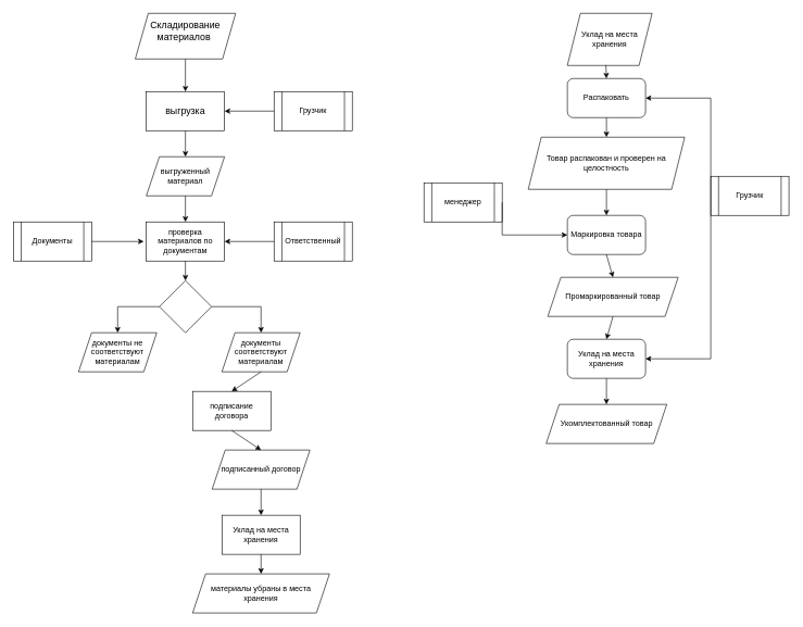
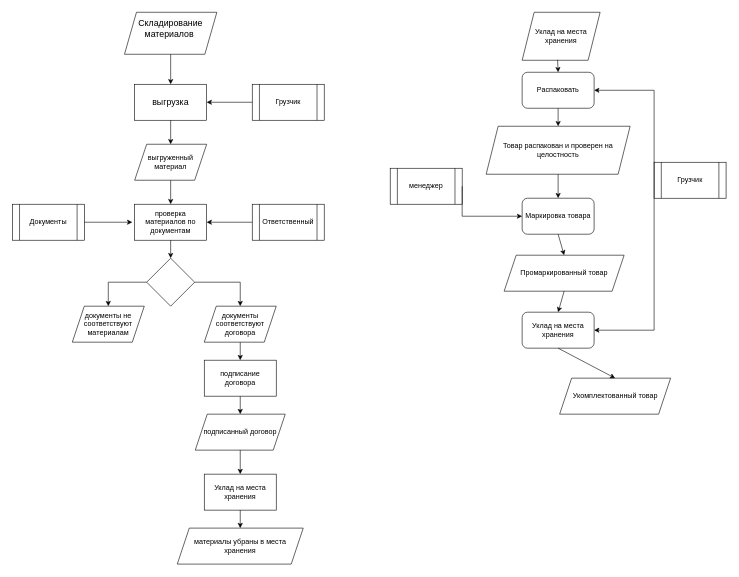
  <mxCell id="0" />
  <mxCell id="1" parent="0" />
  <mxCell id="2" value="&lt;span style=&quot;font-size:11.0pt;mso-bidi-font-size:14.0pt;&lt;br/&gt;line-height:107%;font-family:&amp;quot;Calibri&amp;quot;,sans-serif;mso-ascii-theme-font:minor-latin;&lt;br/&gt;mso-fareast-font-family:DengXian;mso-fareast-theme-font:minor-fareast;&lt;br/&gt;mso-hansi-theme-font:minor-latin;mso-bidi-font-family:&amp;quot;Cordia New&amp;quot;;mso-bidi-theme-font:&lt;br/&gt;minor-bidi;mso-ansi-language:RU;mso-fareast-language:ZH-CN;mso-bidi-language:&lt;br/&gt;TH&quot;&gt;выгрузка&lt;/span&gt;" style="rounded=0;whiteSpace=wrap;html=1;" vertex="1" parent="1"><mxGeometry x="224" y="140" width="120" height="60" as="geometry" /></mxCell>
  <mxCell id="3" value="Документы" style="shape=process;whiteSpace=wrap;html=1;backgroundOutline=1;" vertex="1" parent="1"><mxGeometry x="20" y="340" width="120" height="60" as="geometry" /></mxCell>
  <mxCell id="4" value="Ответственный" style="shape=process;whiteSpace=wrap;html=1;backgroundOutline=1;" vertex="1" parent="1"><mxGeometry x="420" y="340" width="120" height="60" as="geometry" /></mxCell>
  <mxCell id="5" value="Грузчик" style="shape=process;whiteSpace=wrap;html=1;backgroundOutline=1;" vertex="1" parent="1"><mxGeometry x="420" y="140" width="120" height="60" as="geometry" /></mxCell>
  <mxCell id="6" value="&#10;&lt;span style=&quot;color: rgb(0, 0, 0); font-family: Calibri, sans-serif; font-size: 14.667px; font-style: normal; font-variant-ligatures: normal; font-variant-caps: normal; font-weight: 400; letter-spacing: normal; orphans: 2; text-align: center; text-indent: 0px; text-transform: none; widows: 2; word-spacing: 0px; -webkit-text-stroke-width: 0px; white-space: normal; background-color: rgb(251, 251, 251); text-decoration-thickness: initial; text-decoration-style: initial; text-decoration-color: initial; display: inline !important; float: none;&quot;&gt;Складирование материалов&amp;nbsp;&lt;/span&gt;&#10;&#10;" style="shape=parallelogram;perimeter=parallelogramPerimeter;whiteSpace=wrap;html=1;fixedSize=1;" vertex="1" parent="1"><mxGeometry x="207" y="20" width="154" height="70" as="geometry" /></mxCell>
  <mxCell id="7" value="" style="endArrow=classic;html=1;rounded=0;exitX=0;exitY=0.5;exitDx=0;exitDy=0;entryX=1;entryY=0.5;entryDx=0;entryDy=0;" edge="1" parent="1" source="5" target="2"><mxGeometry width="50" height="50" relative="1" as="geometry"><mxPoint x="330" y="420" as="sourcePoint" /><mxPoint x="380" y="370" as="targetPoint" /></mxGeometry></mxCell>
  <mxCell id="8" value="" style="endArrow=classic;html=1;rounded=0;exitX=0.5;exitY=1;exitDx=0;exitDy=0;" edge="1" parent="1" source="6" target="2"><mxGeometry width="50" height="50" relative="1" as="geometry"><mxPoint x="210" y="420" as="sourcePoint" /><mxPoint x="260" y="370" as="targetPoint" /></mxGeometry></mxCell>
  <mxCell id="9" value="выгруженный материал" style="shape=parallelogram;perimeter=parallelogramPerimeter;whiteSpace=wrap;html=1;fixedSize=1;" vertex="1" parent="1"><mxGeometry x="224" y="240" width="120" height="60" as="geometry" /></mxCell>
  <mxCell id="10" value="" style="endArrow=classic;html=1;rounded=0;exitX=0.5;exitY=1;exitDx=0;exitDy=0;" edge="1" parent="1" source="2" target="9"><mxGeometry width="50" height="50" relative="1" as="geometry"><mxPoint x="210" y="420" as="sourcePoint" /><mxPoint x="260" y="370" as="targetPoint" /></mxGeometry></mxCell>
  <mxCell id="11" value="проверка материалов по документам" style="rounded=0;whiteSpace=wrap;html=1;" vertex="1" parent="1"><mxGeometry x="224" y="340" width="120" height="60" as="geometry" /></mxCell>
  <mxCell id="12" value="" style="endArrow=classic;html=1;rounded=0;entryX=0.5;entryY=0;entryDx=0;entryDy=0;exitX=0.5;exitY=1;exitDx=0;exitDy=0;" edge="1" parent="1" source="9" target="11"><mxGeometry width="50" height="50" relative="1" as="geometry"><mxPoint x="210" y="420" as="sourcePoint" /><mxPoint x="260" y="370" as="targetPoint" /></mxGeometry></mxCell>
  <mxCell id="13" value="" style="endArrow=classic;html=1;rounded=0;exitX=0;exitY=0.5;exitDx=0;exitDy=0;entryX=1;entryY=0.5;entryDx=0;entryDy=0;" edge="1" parent="1" source="4" target="11"><mxGeometry width="50" height="50" relative="1" as="geometry"><mxPoint x="210" y="420" as="sourcePoint" /><mxPoint x="350" y="370" as="targetPoint" /></mxGeometry></mxCell>
  <mxCell id="14" value="" style="endArrow=classic;html=1;rounded=0;exitX=1;exitY=0.5;exitDx=0;exitDy=0;" edge="1" parent="1" source="3"><mxGeometry width="50" height="50" relative="1" as="geometry"><mxPoint x="210" y="420" as="sourcePoint" /><mxPoint x="220" y="370" as="targetPoint" /></mxGeometry></mxCell>
  <mxCell id="15" value="" style="rhombus;whiteSpace=wrap;html=1;" vertex="1" parent="1"><mxGeometry x="244" y="430" width="80" height="80" as="geometry" /></mxCell>
  <mxCell id="16" value="" style="endArrow=classic;html=1;rounded=0;entryX=0.5;entryY=0;entryDx=0;entryDy=0;exitX=0.5;exitY=1;exitDx=0;exitDy=0;" edge="1" parent="1" source="11" target="15"><mxGeometry width="50" height="50" relative="1" as="geometry"><mxPoint x="210" y="420" as="sourcePoint" /><mxPoint x="260" y="370" as="targetPoint" /></mxGeometry></mxCell>
  <mxCell id="17" value="документы не соответствуют материалам" style="shape=parallelogram;perimeter=parallelogramPerimeter;whiteSpace=wrap;html=1;fixedSize=1;" vertex="1" parent="1"><mxGeometry x="120" y="510" width="120" height="60" as="geometry" /></mxCell>
- <mxCell id="18" value="документы соответствуют материалам" style="shape=parallelogram;perimeter=parallelogramPerimeter;whiteSpace=wrap;html=1;fixedSize=1;" vertex="1" parent="1"><mxGeometry x="340" y="510" width="120" height="60" as="geometry" /></mxCell>
+ <mxCell id="18" value="документы соответствуют договора" style="shape=parallelogram;perimeter=parallelogramPerimeter;whiteSpace=wrap;html=1;fixedSize=1;" vertex="1" parent="1"><mxGeometry x="340" y="510" width="120" height="60" as="geometry" /></mxCell>
  <mxCell id="19" value="" style="endArrow=classic;html=1;rounded=0;exitX=0;exitY=0.5;exitDx=0;exitDy=0;entryX=0.5;entryY=0;entryDx=0;entryDy=0;" edge="1" parent="1" source="15" target="17"><mxGeometry width="50" height="50" relative="1" as="geometry"><mxPoint x="240" y="470" as="sourcePoint" /><mxPoint x="260" y="370" as="targetPoint" /><Array as="points"><mxPoint x="180" y="470" /></Array></mxGeometry></mxCell>
  <mxCell id="20" value="" style="endArrow=classic;html=1;rounded=0;exitX=1;exitY=0.5;exitDx=0;exitDy=0;entryX=0.5;entryY=0;entryDx=0;entryDy=0;" edge="1" parent="1" source="15" target="18"><mxGeometry width="50" height="50" relative="1" as="geometry"><mxPoint x="210" y="420" as="sourcePoint" /><mxPoint x="260" y="370" as="targetPoint" /><Array as="points"><mxPoint x="400" y="470" /></Array></mxGeometry></mxCell>
- <mxCell id="21" value="подписание договора" style="rounded=0;whiteSpace=wrap;html=1;" vertex="1" parent="1"><mxGeometry x="295" y="600" width="120" height="60" as="geometry" /></mxCell>
+ <mxCell id="21" value="подписание договора" style="rounded=0;whiteSpace=wrap;html=1;" vertex="1" parent="1"><mxGeometry x="340" y="600" width="120" height="60" as="geometry" /></mxCell>
  <mxCell id="22" value="" style="endArrow=classic;html=1;rounded=0;entryX=0.5;entryY=0;entryDx=0;entryDy=0;exitX=0.5;exitY=1;exitDx=0;exitDy=0;" edge="1" parent="1" source="18" target="21"><mxGeometry width="50" height="50" relative="1" as="geometry"><mxPoint x="220" y="560" as="sourcePoint" /><mxPoint x="270" y="510" as="targetPoint" /></mxGeometry></mxCell>
  <mxCell id="23" value="подписанный договор" style="shape=parallelogram;perimeter=parallelogramPerimeter;whiteSpace=wrap;html=1;fixedSize=1;" vertex="1" parent="1"><mxGeometry x="325" y="690" width="150" height="60" as="geometry" /></mxCell>
  <mxCell id="24" value="" style="endArrow=classic;html=1;rounded=0;entryX=0.5;entryY=0;entryDx=0;entryDy=0;exitX=0.5;exitY=1;exitDx=0;exitDy=0;" edge="1" parent="1" source="21" target="23"><mxGeometry width="50" height="50" relative="1" as="geometry"><mxPoint x="220" y="560" as="sourcePoint" /><mxPoint x="270" y="510" as="targetPoint" /></mxGeometry></mxCell>
  <mxCell id="25" value="Уклад на места хранения" style="rounded=0;whiteSpace=wrap;html=1;" vertex="1" parent="1"><mxGeometry x="340" y="790" width="120" height="60" as="geometry" /></mxCell>
  <mxCell id="26" value="" style="endArrow=classic;html=1;rounded=0;entryX=0.5;entryY=0;entryDx=0;entryDy=0;exitX=0.5;exitY=1;exitDx=0;exitDy=0;" edge="1" parent="1" source="23" target="25"><mxGeometry width="50" height="50" relative="1" as="geometry"><mxPoint x="220" y="670" as="sourcePoint" /><mxPoint x="270" y="620" as="targetPoint" /></mxGeometry></mxCell>
  <mxCell id="27" value="материалы убраны в места хранения" style="shape=parallelogram;perimeter=parallelogramPerimeter;whiteSpace=wrap;html=1;fixedSize=1;" vertex="1" parent="1"><mxGeometry x="295" y="880" width="210" height="60" as="geometry" /></mxCell>
  <mxCell id="28" value="" style="endArrow=classic;html=1;rounded=0;entryX=0.5;entryY=0;entryDx=0;entryDy=0;exitX=0.5;exitY=1;exitDx=0;exitDy=0;" edge="1" parent="1" source="25" target="27"><mxGeometry width="50" height="50" relative="1" as="geometry"><mxPoint x="230" y="690" as="sourcePoint" /><mxPoint x="280" y="640" as="targetPoint" /></mxGeometry></mxCell>
  <mxCell id="29" value="Уклад на места хранения" style="shape=parallelogram;perimeter=parallelogramPerimeter;whiteSpace=wrap;html=1;fixedSize=1;" vertex="1" parent="1"><mxGeometry x="870" y="20" width="130" height="80" as="geometry" /></mxCell>
  <mxCell id="30" value="Распаковать" style="rounded=1;whiteSpace=wrap;html=1;" vertex="1" parent="1"><mxGeometry x="870" y="120" width="120" height="60" as="geometry" /></mxCell>
  <mxCell id="31" value="Товар распакован и проверен на целостность" style="shape=parallelogram;perimeter=parallelogramPerimeter;whiteSpace=wrap;html=1;fixedSize=1;" vertex="1" parent="1"><mxGeometry x="810" y="210" width="240" height="80" as="geometry" /></mxCell>
  <mxCell id="32" value="" style="endArrow=classic;html=1;rounded=0;exitX=0.455;exitY=0.992;exitDx=0;exitDy=0;exitPerimeter=0;entryX=0.5;entryY=0;entryDx=0;entryDy=0;" edge="1" parent="1" source="29" target="30"><mxGeometry width="50" height="50" relative="1" as="geometry"><mxPoint x="850" y="340" as="sourcePoint" /><mxPoint x="900" y="290" as="targetPoint" /></mxGeometry></mxCell>
  <mxCell id="33" value="" style="endArrow=classic;html=1;rounded=0;entryX=0.5;entryY=0;entryDx=0;entryDy=0;exitX=0.5;exitY=1;exitDx=0;exitDy=0;" edge="1" parent="1" source="30" target="31"><mxGeometry width="50" height="50" relative="1" as="geometry"><mxPoint x="850" y="340" as="sourcePoint" /><mxPoint x="900" y="290" as="targetPoint" /></mxGeometry></mxCell>
  <mxCell id="34" value="Маркировка товара" style="rounded=1;whiteSpace=wrap;html=1;" vertex="1" parent="1"><mxGeometry x="870" y="330" width="120" height="60" as="geometry" /></mxCell>
  <mxCell id="35" value="" style="endArrow=classic;html=1;rounded=0;entryX=0.5;entryY=0;entryDx=0;entryDy=0;exitX=0.5;exitY=1;exitDx=0;exitDy=0;" edge="1" parent="1" source="31" target="34"><mxGeometry width="50" height="50" relative="1" as="geometry"><mxPoint x="850" y="340" as="sourcePoint" /><mxPoint x="900" y="290" as="targetPoint" /></mxGeometry></mxCell>
  <mxCell id="36" value="Промаркированный товар" style="shape=parallelogram;perimeter=parallelogramPerimeter;whiteSpace=wrap;html=1;fixedSize=1;" vertex="1" parent="1"><mxGeometry x="840" y="425" width="200" height="60" as="geometry" /></mxCell>
  <mxCell id="37" value="" style="endArrow=classic;html=1;rounded=0;entryX=0.5;entryY=0;entryDx=0;entryDy=0;exitX=0.5;exitY=1;exitDx=0;exitDy=0;" edge="1" parent="1" source="34" target="36"><mxGeometry width="50" height="50" relative="1" as="geometry"><mxPoint x="690" y="440" as="sourcePoint" /><mxPoint x="740" y="390" as="targetPoint" /></mxGeometry></mxCell>
  <mxCell id="38" value="Уклад на места хранения" style="rounded=1;whiteSpace=wrap;html=1;" vertex="1" parent="1"><mxGeometry x="870" y="520" width="120" height="60" as="geometry" /></mxCell>
- <mxCell id="39" value="Укомплектованный товар" style="shape=parallelogram;perimeter=parallelogramPerimeter;whiteSpace=wrap;html=1;fixedSize=1;" vertex="1" parent="1"><mxGeometry x="837.5" y="620" width="185" height="60" as="geometry" /></mxCell>
+ <mxCell id="39" value="Укомплектованный товар" style="shape=parallelogram;perimeter=parallelogramPerimeter;whiteSpace=wrap;html=1;fixedSize=1;" vertex="1" parent="1"><mxGeometry x="932.5" y="630" width="185" height="60" as="geometry" /></mxCell>
  <mxCell id="40" value="" style="endArrow=classic;html=1;rounded=0;entryX=0.5;entryY=0;entryDx=0;entryDy=0;exitX=0.5;exitY=1;exitDx=0;exitDy=0;" edge="1" parent="1" source="38" target="39"><mxGeometry width="50" height="50" relative="1" as="geometry"><mxPoint x="850" y="520" as="sourcePoint" /><mxPoint x="900" y="470" as="targetPoint" /></mxGeometry></mxCell>
  <mxCell id="41" value="" style="endArrow=classic;html=1;rounded=0;entryX=0.5;entryY=0;entryDx=0;entryDy=0;exitX=0.5;exitY=1;exitDx=0;exitDy=0;" edge="1" parent="1" source="36" target="38"><mxGeometry width="50" height="50" relative="1" as="geometry"><mxPoint x="850" y="520" as="sourcePoint" /><mxPoint x="900" y="470" as="targetPoint" /></mxGeometry></mxCell>
  <mxCell id="42" value="менеджер" style="shape=process;whiteSpace=wrap;html=1;backgroundOutline=1;" vertex="1" parent="1"><mxGeometry x="650" y="280" width="120" height="60" as="geometry" /></mxCell>
  <mxCell id="43" value="Грузчик" style="shape=process;whiteSpace=wrap;html=1;backgroundOutline=1;" vertex="1" parent="1"><mxGeometry x="1090" y="270" width="120" height="60" as="geometry" /></mxCell>
  <mxCell id="44" value="" style="endArrow=classic;html=1;rounded=0;exitX=0;exitY=0.5;exitDx=0;exitDy=0;entryX=1;entryY=0.5;entryDx=0;entryDy=0;" edge="1" parent="1" source="43" target="30"><mxGeometry width="50" height="50" relative="1" as="geometry"><mxPoint x="910" y="340" as="sourcePoint" /><mxPoint x="960" y="290" as="targetPoint" /><Array as="points"><mxPoint x="1090" y="150" /></Array></mxGeometry></mxCell>
  <mxCell id="45" value="" style="endArrow=classic;html=1;rounded=0;exitX=0;exitY=0.5;exitDx=0;exitDy=0;entryX=1;entryY=0.5;entryDx=0;entryDy=0;" edge="1" parent="1" source="43" target="38"><mxGeometry width="50" height="50" relative="1" as="geometry"><mxPoint x="910" y="340" as="sourcePoint" /><mxPoint x="1090" y="560" as="targetPoint" /><Array as="points"><mxPoint x="1090" y="550" /></Array></mxGeometry></mxCell>
  <mxCell id="46" value="" style="endArrow=classic;html=1;rounded=0;exitX=1;exitY=0.5;exitDx=0;exitDy=0;entryX=0;entryY=0.5;entryDx=0;entryDy=0;" edge="1" parent="1" source="42" target="34"><mxGeometry width="50" height="50" relative="1" as="geometry"><mxPoint x="910" y="340" as="sourcePoint" /><mxPoint x="960" y="290" as="targetPoint" /><Array as="points"><mxPoint x="770" y="360" /></Array></mxGeometry></mxCell>
